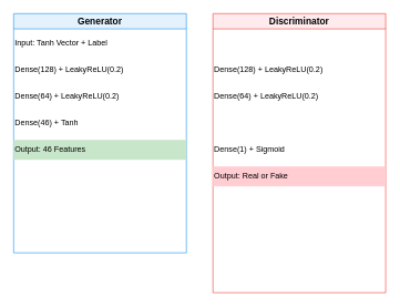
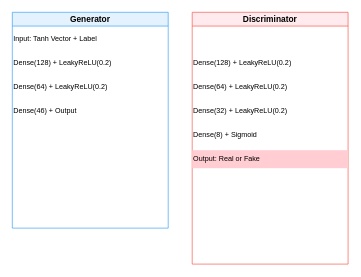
  <mxCell id="0" />
  <mxCell id="1" parent="0" />
  <mxCell id="2" value="Generator" style="swimlane;fillColor=#E3F2FD;strokeColor=#2196F3;fontSize=14;fontStyle=1;" vertex="1" parent="1"><mxGeometry x="20" y="20" width="260" height="360" as="geometry" /></mxCell>
  <mxCell id="3" value="Input: Tanh Vector + Label" style="text;html=1;strokeColor=none;" vertex="1" parent="2"><mxGeometry y="30" width="260" height="30" as="geometry" /></mxCell>
  <mxCell id="4" value="Dense(128) + LeakyReLU(0.2)" style="text;html=1;" vertex="1" parent="2"><mxGeometry y="70" width="260" height="30" as="geometry" /></mxCell>
  <mxCell id="5" value="Dense(64) + LeakyReLU(0.2)" style="text;html=1;" vertex="1" parent="2"><mxGeometry y="110" width="260" height="30" as="geometry" /></mxCell>
- <mxCell id="6" value="Dense(46) + Tanh" style="text;html=1;" vertex="1" parent="2"><mxGeometry y="150" width="260" height="30" as="geometry" /></mxCell>
- <mxCell id="7" value="Output: 46 Features" style="text;html=1;fillColor=#C8E6C9;" vertex="1" parent="2"><mxGeometry y="190" width="260" height="30" as="geometry" /></mxCell>
+ <mxCell id="6" value="Dense(46) + Output" style="text;html=1;" vertex="1" parent="2"><mxGeometry y="150" width="260" height="30" as="geometry" /></mxCell>
  <mxCell id="8" value="Discriminator" style="swimlane;fillColor=#FFEBEE;strokeColor=#F44336;fontSize=14;fontStyle=1;" vertex="1" parent="1"><mxGeometry x="320" y="20" width="260" height="420" as="geometry" /></mxCell>
  <mxCell id="9" value="Dense(128) + LeakyReLU(0.2)" style="text;html=1;" vertex="1" parent="8"><mxGeometry y="70" width="260" height="30" as="geometry" /></mxCell>
  <mxCell id="10" value="Dense(64) + LeakyReLU(0.2)" style="text;html=1;" vertex="1" parent="8"><mxGeometry y="110" width="260" height="30" as="geometry" /></mxCell>
- <mxCell id="12" value="Dense(1) + Sigmoid" style="text;html=1;" vertex="1" parent="8"><mxGeometry y="190" width="260" height="30" as="geometry" /></mxCell>
+ <mxCell id="11" value="Dense(32) + LeakyReLU(0.2)" style="text;html=1;" vertex="1" parent="8"><mxGeometry y="150" width="260" height="30" as="geometry" /></mxCell>
+ <mxCell id="12" value="Dense(8) + Sigmoid" style="text;html=1;" vertex="1" parent="8"><mxGeometry y="190" width="260" height="30" as="geometry" /></mxCell>
  <mxCell id="13" value="Output: Real or Fake" style="text;html=1;fillColor=#FFCDD2;" vertex="1" parent="8"><mxGeometry y="230" width="260" height="30" as="geometry" /></mxCell>
